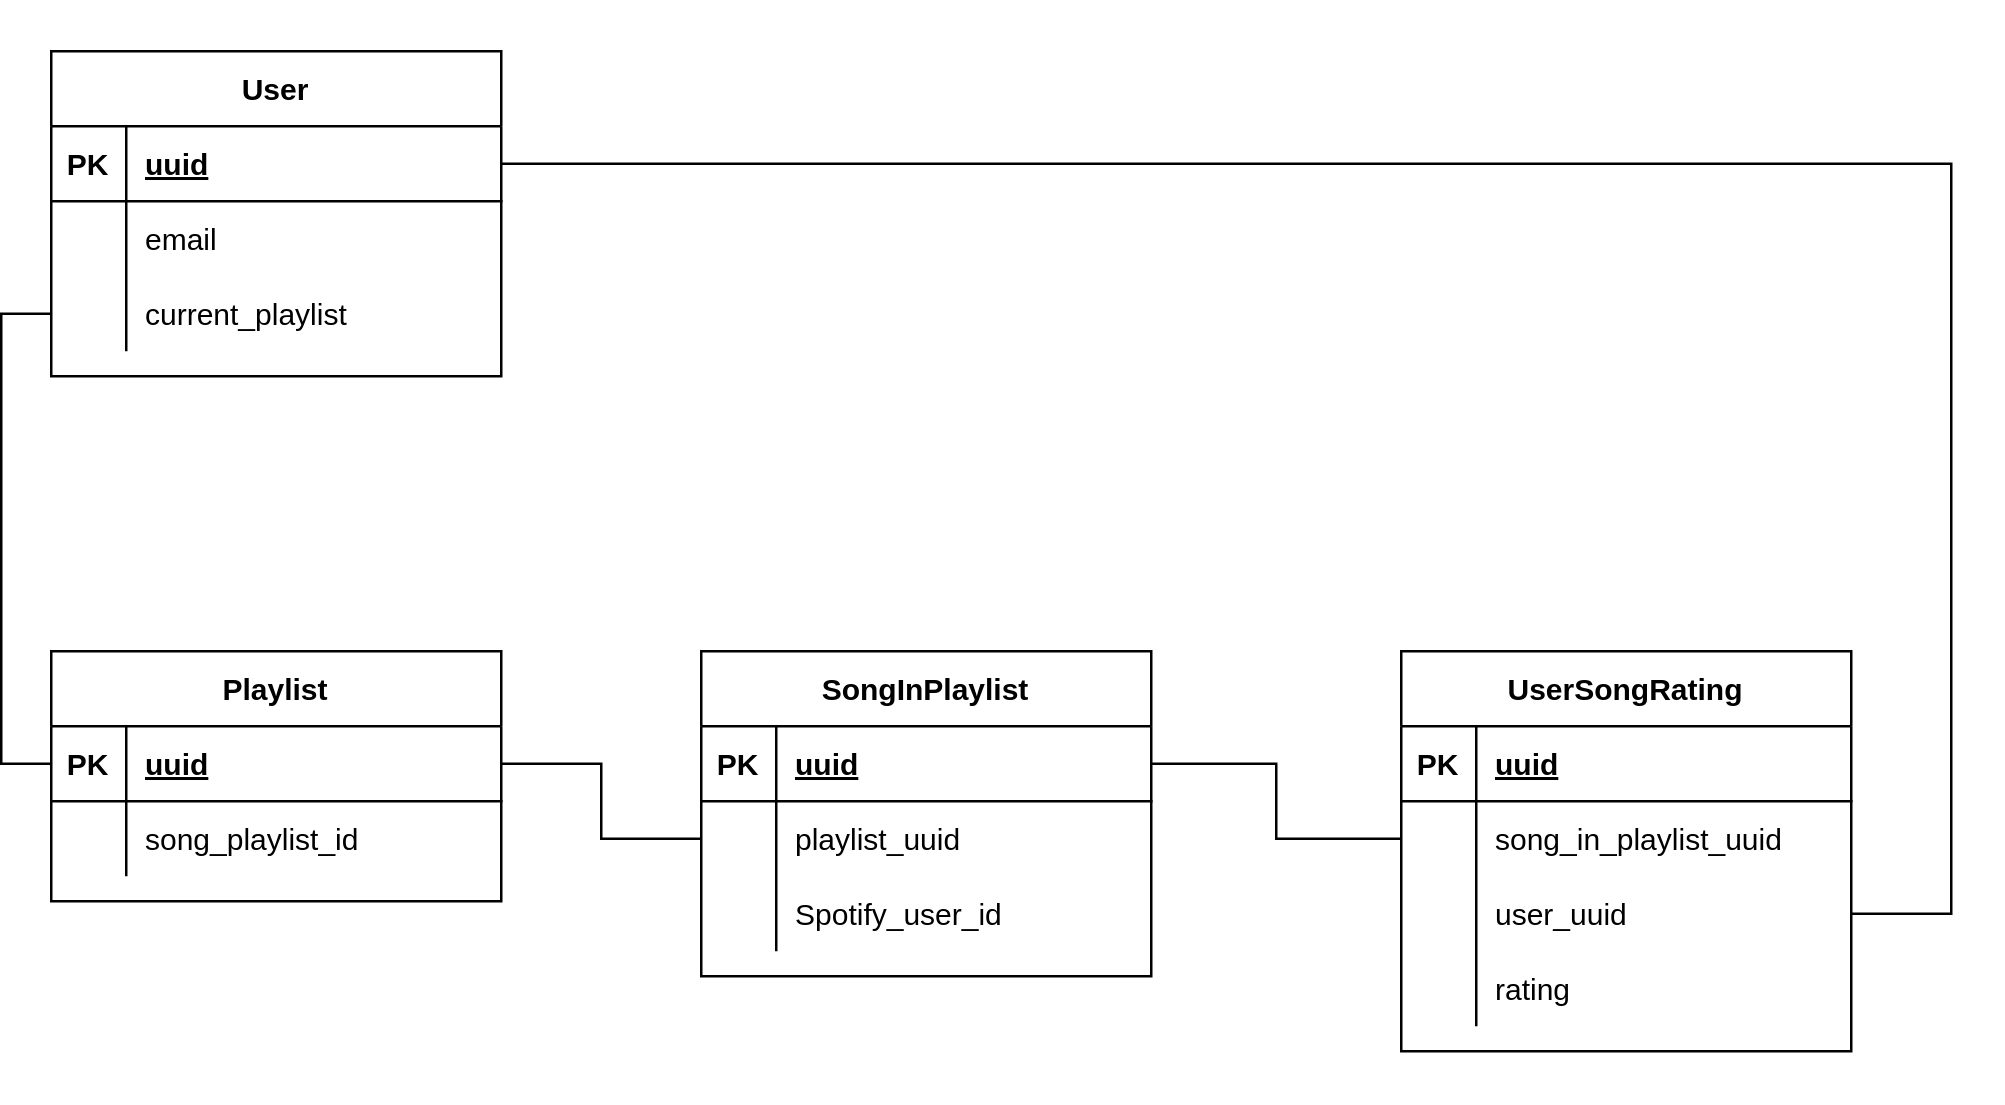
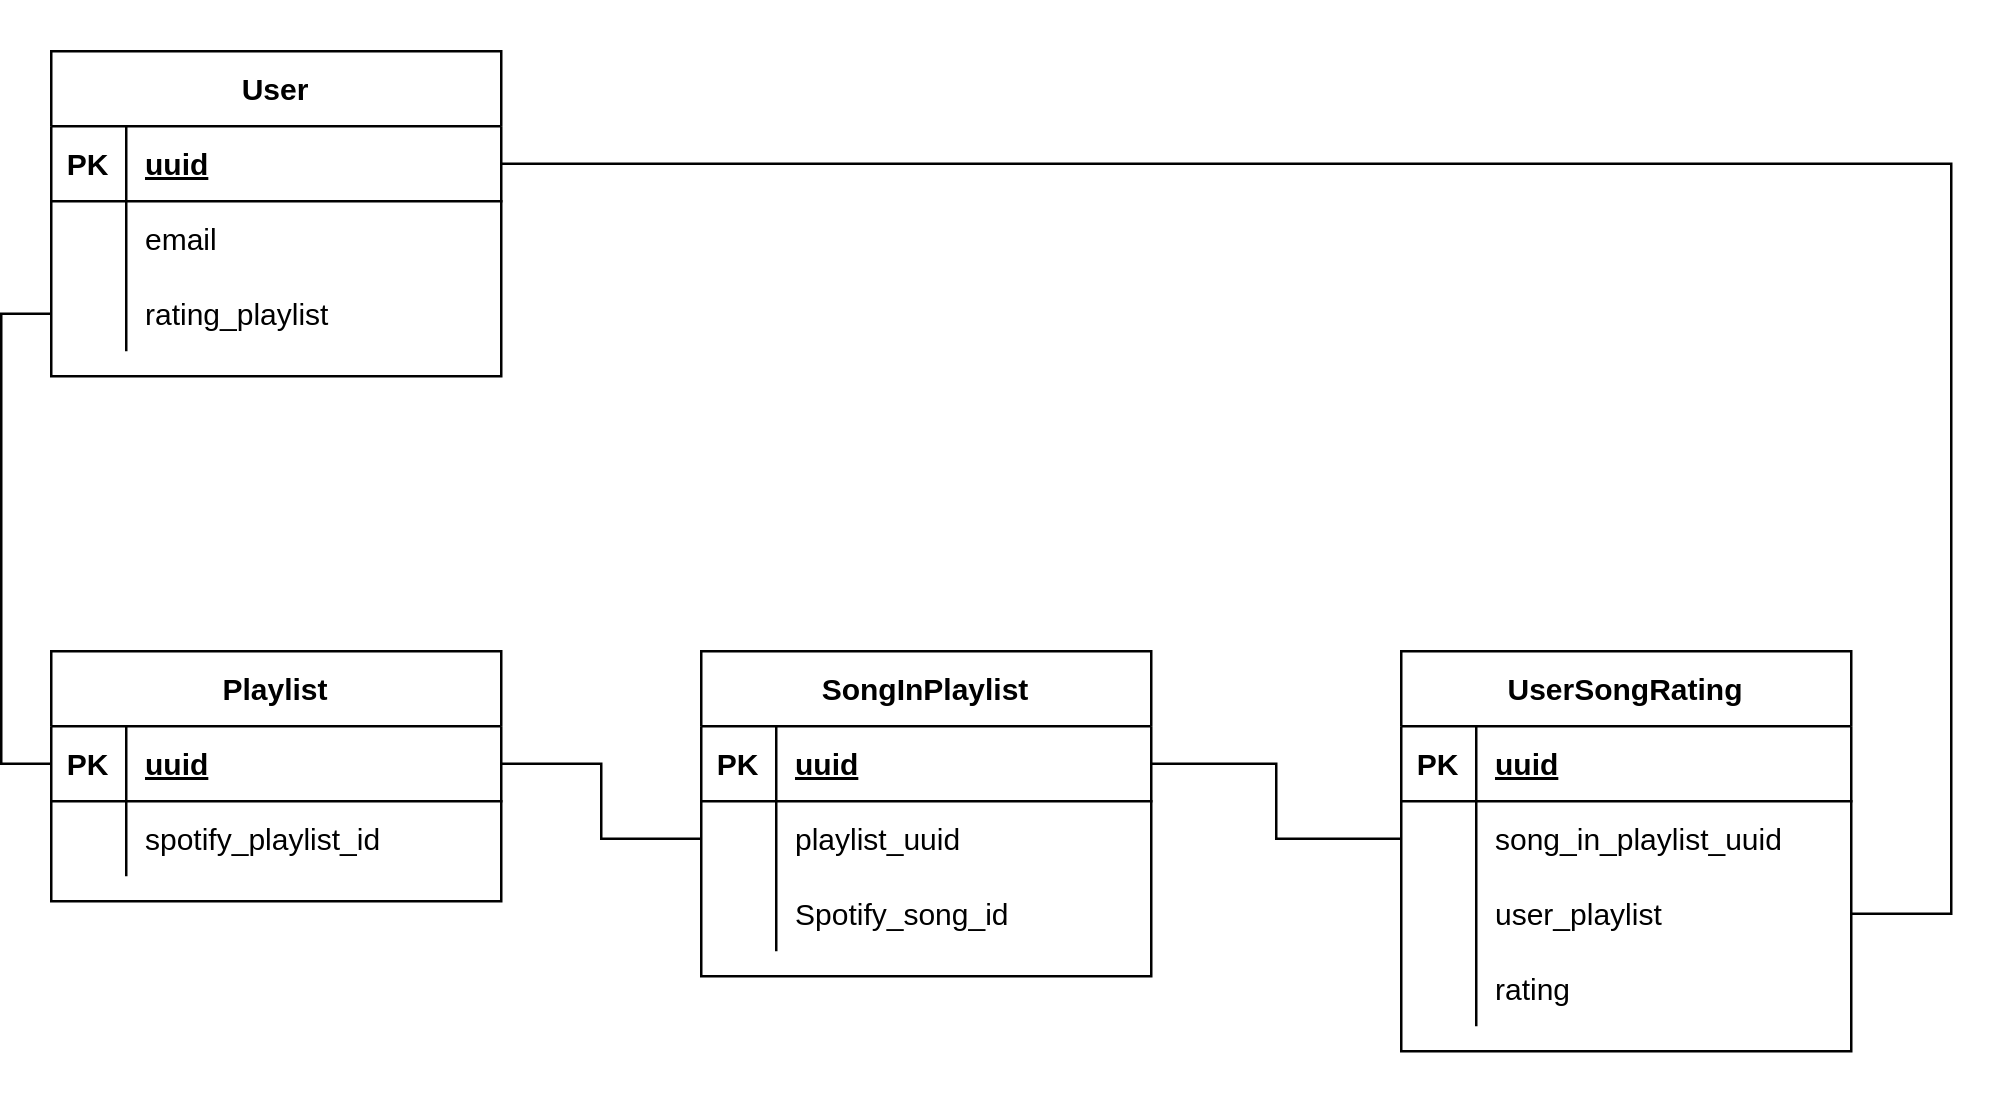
  <mxCell id="0" />
  <mxCell id="1" parent="0" />
  <mxCell id="2" value="Playlist" style="shape=table;startSize=30;container=1;collapsible=1;childLayout=tableLayout;fixedRows=1;rowLines=0;fontStyle=1;align=center;resizeLast=1;" parent="1" vertex="1"><mxGeometry x="20" y="260" width="180" height="100" as="geometry" /></mxCell>
  <mxCell id="3" value="" style="shape=tableRow;horizontal=0;startSize=0;swimlaneHead=0;swimlaneBody=0;fillColor=none;collapsible=0;dropTarget=0;points=[[0,0.5],[1,0.5]];portConstraint=eastwest;top=0;left=0;right=0;bottom=1;" parent="2" vertex="1"><mxGeometry y="30" width="180" height="30" as="geometry" /></mxCell>
  <mxCell id="4" value="PK" style="shape=partialRectangle;connectable=0;fillColor=none;top=0;left=0;bottom=0;right=0;fontStyle=1;overflow=hidden;" parent="3" vertex="1"><mxGeometry width="30" height="30" as="geometry"><mxRectangle width="30" height="30" as="alternateBounds" /></mxGeometry></mxCell>
  <mxCell id="5" value="uuid" style="shape=partialRectangle;connectable=0;fillColor=none;top=0;left=0;bottom=0;right=0;align=left;spacingLeft=6;fontStyle=5;overflow=hidden;" parent="3" vertex="1"><mxGeometry x="30" width="150" height="30" as="geometry"><mxRectangle width="150" height="30" as="alternateBounds" /></mxGeometry></mxCell>
  <mxCell id="6" value="" style="shape=tableRow;horizontal=0;startSize=0;swimlaneHead=0;swimlaneBody=0;fillColor=none;collapsible=0;dropTarget=0;points=[[0,0.5],[1,0.5]];portConstraint=eastwest;top=0;left=0;right=0;bottom=0;" parent="2" vertex="1"><mxGeometry y="60" width="180" height="30" as="geometry" /></mxCell>
  <mxCell id="7" value="" style="shape=partialRectangle;connectable=0;fillColor=none;top=0;left=0;bottom=0;right=0;editable=1;overflow=hidden;" parent="6" vertex="1"><mxGeometry width="30" height="30" as="geometry"><mxRectangle width="30" height="30" as="alternateBounds" /></mxGeometry></mxCell>
- <mxCell id="8" value="song_playlist_id" style="shape=partialRectangle;connectable=0;fillColor=none;top=0;left=0;bottom=0;right=0;align=left;spacingLeft=6;overflow=hidden;" parent="6" vertex="1"><mxGeometry x="30" width="150" height="30" as="geometry"><mxRectangle width="150" height="30" as="alternateBounds" /></mxGeometry></mxCell>
+ <mxCell id="8" value="spotify_playlist_id" style="shape=partialRectangle;connectable=0;fillColor=none;top=0;left=0;bottom=0;right=0;align=left;spacingLeft=6;overflow=hidden;" parent="6" vertex="1"><mxGeometry x="30" width="150" height="30" as="geometry"><mxRectangle width="150" height="30" as="alternateBounds" /></mxGeometry></mxCell>
  <mxCell id="9" value="User" style="shape=table;startSize=30;container=1;collapsible=1;childLayout=tableLayout;fixedRows=1;rowLines=0;fontStyle=1;align=center;resizeLast=1;" parent="1" vertex="1"><mxGeometry x="20" y="20" width="180" height="130" as="geometry" /></mxCell>
  <mxCell id="10" value="" style="shape=tableRow;horizontal=0;startSize=0;swimlaneHead=0;swimlaneBody=0;fillColor=none;collapsible=0;dropTarget=0;points=[[0,0.5],[1,0.5]];portConstraint=eastwest;top=0;left=0;right=0;bottom=1;" parent="9" vertex="1"><mxGeometry y="30" width="180" height="30" as="geometry" /></mxCell>
  <mxCell id="11" value="PK" style="shape=partialRectangle;connectable=0;fillColor=none;top=0;left=0;bottom=0;right=0;fontStyle=1;overflow=hidden;" parent="10" vertex="1"><mxGeometry width="30" height="30" as="geometry"><mxRectangle width="30" height="30" as="alternateBounds" /></mxGeometry></mxCell>
  <mxCell id="12" value="uuid" style="shape=partialRectangle;connectable=0;fillColor=none;top=0;left=0;bottom=0;right=0;align=left;spacingLeft=6;fontStyle=5;overflow=hidden;" parent="10" vertex="1"><mxGeometry x="30" width="150" height="30" as="geometry"><mxRectangle width="150" height="30" as="alternateBounds" /></mxGeometry></mxCell>
  <mxCell id="13" value="" style="shape=tableRow;horizontal=0;startSize=0;swimlaneHead=0;swimlaneBody=0;fillColor=none;collapsible=0;dropTarget=0;points=[[0,0.5],[1,0.5]];portConstraint=eastwest;top=0;left=0;right=0;bottom=0;" parent="9" vertex="1"><mxGeometry y="60" width="180" height="30" as="geometry" /></mxCell>
  <mxCell id="14" value="" style="shape=partialRectangle;connectable=0;fillColor=none;top=0;left=0;bottom=0;right=0;editable=1;overflow=hidden;" parent="13" vertex="1"><mxGeometry width="30" height="30" as="geometry"><mxRectangle width="30" height="30" as="alternateBounds" /></mxGeometry></mxCell>
  <mxCell id="15" value="email" style="shape=partialRectangle;connectable=0;fillColor=none;top=0;left=0;bottom=0;right=0;align=left;spacingLeft=6;overflow=hidden;" parent="13" vertex="1"><mxGeometry x="30" width="150" height="30" as="geometry"><mxRectangle width="150" height="30" as="alternateBounds" /></mxGeometry></mxCell>
  <mxCell id="16" value="" style="shape=tableRow;horizontal=0;startSize=0;swimlaneHead=0;swimlaneBody=0;fillColor=none;collapsible=0;dropTarget=0;points=[[0,0.5],[1,0.5]];portConstraint=eastwest;top=0;left=0;right=0;bottom=0;" parent="9" vertex="1"><mxGeometry y="90" width="180" height="30" as="geometry" /></mxCell>
  <mxCell id="17" value="" style="shape=partialRectangle;connectable=0;fillColor=none;top=0;left=0;bottom=0;right=0;editable=1;overflow=hidden;" parent="16" vertex="1"><mxGeometry width="30" height="30" as="geometry"><mxRectangle width="30" height="30" as="alternateBounds" /></mxGeometry></mxCell>
- <mxCell id="18" value="current_playlist" style="shape=partialRectangle;connectable=0;fillColor=none;top=0;left=0;bottom=0;right=0;align=left;spacingLeft=6;overflow=hidden;" parent="16" vertex="1"><mxGeometry x="30" width="150" height="30" as="geometry"><mxRectangle width="150" height="30" as="alternateBounds" /></mxGeometry></mxCell>
+ <mxCell id="18" value="rating_playlist" style="shape=partialRectangle;connectable=0;fillColor=none;top=0;left=0;bottom=0;right=0;align=left;spacingLeft=6;overflow=hidden;" parent="16" vertex="1"><mxGeometry x="30" width="150" height="30" as="geometry"><mxRectangle width="150" height="30" as="alternateBounds" /></mxGeometry></mxCell>
  <mxCell id="19" value="SongInPlaylist" style="shape=table;startSize=30;container=1;collapsible=1;childLayout=tableLayout;fixedRows=1;rowLines=0;fontStyle=1;align=center;resizeLast=1;" parent="1" vertex="1"><mxGeometry x="280" y="260" width="180" height="130" as="geometry" /></mxCell>
  <mxCell id="20" value="" style="shape=tableRow;horizontal=0;startSize=0;swimlaneHead=0;swimlaneBody=0;fillColor=none;collapsible=0;dropTarget=0;points=[[0,0.5],[1,0.5]];portConstraint=eastwest;top=0;left=0;right=0;bottom=1;" parent="19" vertex="1"><mxGeometry y="30" width="180" height="30" as="geometry" /></mxCell>
  <mxCell id="21" value="PK" style="shape=partialRectangle;connectable=0;fillColor=none;top=0;left=0;bottom=0;right=0;fontStyle=1;overflow=hidden;" parent="20" vertex="1"><mxGeometry width="30" height="30" as="geometry"><mxRectangle width="30" height="30" as="alternateBounds" /></mxGeometry></mxCell>
  <mxCell id="22" value="uuid" style="shape=partialRectangle;connectable=0;fillColor=none;top=0;left=0;bottom=0;right=0;align=left;spacingLeft=6;fontStyle=5;overflow=hidden;" parent="20" vertex="1"><mxGeometry x="30" width="150" height="30" as="geometry"><mxRectangle width="150" height="30" as="alternateBounds" /></mxGeometry></mxCell>
  <mxCell id="23" value="" style="shape=tableRow;horizontal=0;startSize=0;swimlaneHead=0;swimlaneBody=0;fillColor=none;collapsible=0;dropTarget=0;points=[[0,0.5],[1,0.5]];portConstraint=eastwest;top=0;left=0;right=0;bottom=0;" parent="19" vertex="1"><mxGeometry y="60" width="180" height="30" as="geometry" /></mxCell>
  <mxCell id="24" value="" style="shape=partialRectangle;connectable=0;fillColor=none;top=0;left=0;bottom=0;right=0;editable=1;overflow=hidden;" parent="23" vertex="1"><mxGeometry width="30" height="30" as="geometry"><mxRectangle width="30" height="30" as="alternateBounds" /></mxGeometry></mxCell>
  <mxCell id="25" value="playlist_uuid" style="shape=partialRectangle;connectable=0;fillColor=none;top=0;left=0;bottom=0;right=0;align=left;spacingLeft=6;overflow=hidden;" parent="23" vertex="1"><mxGeometry x="30" width="150" height="30" as="geometry"><mxRectangle width="150" height="30" as="alternateBounds" /></mxGeometry></mxCell>
  <mxCell id="26" value="" style="shape=tableRow;horizontal=0;startSize=0;swimlaneHead=0;swimlaneBody=0;fillColor=none;collapsible=0;dropTarget=0;points=[[0,0.5],[1,0.5]];portConstraint=eastwest;top=0;left=0;right=0;bottom=0;" parent="19" vertex="1"><mxGeometry y="90" width="180" height="30" as="geometry" /></mxCell>
  <mxCell id="27" value="" style="shape=partialRectangle;connectable=0;fillColor=none;top=0;left=0;bottom=0;right=0;editable=1;overflow=hidden;" parent="26" vertex="1"><mxGeometry width="30" height="30" as="geometry"><mxRectangle width="30" height="30" as="alternateBounds" /></mxGeometry></mxCell>
- <mxCell id="28" value="Spotify_user_id" style="shape=partialRectangle;connectable=0;fillColor=none;top=0;left=0;bottom=0;right=0;align=left;spacingLeft=6;overflow=hidden;" parent="26" vertex="1"><mxGeometry x="30" width="150" height="30" as="geometry"><mxRectangle width="150" height="30" as="alternateBounds" /></mxGeometry></mxCell>
+ <mxCell id="28" value="Spotify_song_id" style="shape=partialRectangle;connectable=0;fillColor=none;top=0;left=0;bottom=0;right=0;align=left;spacingLeft=6;overflow=hidden;" parent="26" vertex="1"><mxGeometry x="30" width="150" height="30" as="geometry"><mxRectangle width="150" height="30" as="alternateBounds" /></mxGeometry></mxCell>
  <mxCell id="29" value="UserSongRating" style="shape=table;startSize=30;container=1;collapsible=1;childLayout=tableLayout;fixedRows=1;rowLines=0;fontStyle=1;align=center;resizeLast=1;" parent="1" vertex="1"><mxGeometry x="560" y="260" width="180" height="160" as="geometry" /></mxCell>
  <mxCell id="30" value="" style="shape=tableRow;horizontal=0;startSize=0;swimlaneHead=0;swimlaneBody=0;fillColor=none;collapsible=0;dropTarget=0;points=[[0,0.5],[1,0.5]];portConstraint=eastwest;top=0;left=0;right=0;bottom=1;" parent="29" vertex="1"><mxGeometry y="30" width="180" height="30" as="geometry" /></mxCell>
  <mxCell id="31" value="PK" style="shape=partialRectangle;connectable=0;fillColor=none;top=0;left=0;bottom=0;right=0;fontStyle=1;overflow=hidden;" parent="30" vertex="1"><mxGeometry width="30" height="30" as="geometry"><mxRectangle width="30" height="30" as="alternateBounds" /></mxGeometry></mxCell>
  <mxCell id="32" value="uuid" style="shape=partialRectangle;connectable=0;fillColor=none;top=0;left=0;bottom=0;right=0;align=left;spacingLeft=6;fontStyle=5;overflow=hidden;" parent="30" vertex="1"><mxGeometry x="30" width="150" height="30" as="geometry"><mxRectangle width="150" height="30" as="alternateBounds" /></mxGeometry></mxCell>
  <mxCell id="33" value="" style="shape=tableRow;horizontal=0;startSize=0;swimlaneHead=0;swimlaneBody=0;fillColor=none;collapsible=0;dropTarget=0;points=[[0,0.5],[1,0.5]];portConstraint=eastwest;top=0;left=0;right=0;bottom=0;" parent="29" vertex="1"><mxGeometry y="60" width="180" height="30" as="geometry" /></mxCell>
  <mxCell id="34" value="" style="shape=partialRectangle;connectable=0;fillColor=none;top=0;left=0;bottom=0;right=0;editable=1;overflow=hidden;" parent="33" vertex="1"><mxGeometry width="30" height="30" as="geometry"><mxRectangle width="30" height="30" as="alternateBounds" /></mxGeometry></mxCell>
  <mxCell id="35" value="song_in_playlist_uuid" style="shape=partialRectangle;connectable=0;fillColor=none;top=0;left=0;bottom=0;right=0;align=left;spacingLeft=6;overflow=hidden;" parent="33" vertex="1"><mxGeometry x="30" width="150" height="30" as="geometry"><mxRectangle width="150" height="30" as="alternateBounds" /></mxGeometry></mxCell>
  <mxCell id="36" value="" style="shape=tableRow;horizontal=0;startSize=0;swimlaneHead=0;swimlaneBody=0;fillColor=none;collapsible=0;dropTarget=0;points=[[0,0.5],[1,0.5]];portConstraint=eastwest;top=0;left=0;right=0;bottom=0;" parent="29" vertex="1"><mxGeometry y="90" width="180" height="30" as="geometry" /></mxCell>
  <mxCell id="37" value="" style="shape=partialRectangle;connectable=0;fillColor=none;top=0;left=0;bottom=0;right=0;editable=1;overflow=hidden;" parent="36" vertex="1"><mxGeometry width="30" height="30" as="geometry"><mxRectangle width="30" height="30" as="alternateBounds" /></mxGeometry></mxCell>
- <mxCell id="38" value="user_uuid" style="shape=partialRectangle;connectable=0;fillColor=none;top=0;left=0;bottom=0;right=0;align=left;spacingLeft=6;overflow=hidden;" parent="36" vertex="1"><mxGeometry x="30" width="150" height="30" as="geometry"><mxRectangle width="150" height="30" as="alternateBounds" /></mxGeometry></mxCell>
+ <mxCell id="38" value="user_playlist" style="shape=partialRectangle;connectable=0;fillColor=none;top=0;left=0;bottom=0;right=0;align=left;spacingLeft=6;overflow=hidden;" parent="36" vertex="1"><mxGeometry x="30" width="150" height="30" as="geometry"><mxRectangle width="150" height="30" as="alternateBounds" /></mxGeometry></mxCell>
  <mxCell id="39" value="" style="shape=tableRow;horizontal=0;startSize=0;swimlaneHead=0;swimlaneBody=0;fillColor=none;collapsible=0;dropTarget=0;points=[[0,0.5],[1,0.5]];portConstraint=eastwest;top=0;left=0;right=0;bottom=0;" parent="29" vertex="1"><mxGeometry y="120" width="180" height="30" as="geometry" /></mxCell>
  <mxCell id="40" value="" style="shape=partialRectangle;connectable=0;fillColor=none;top=0;left=0;bottom=0;right=0;editable=1;overflow=hidden;" parent="39" vertex="1"><mxGeometry width="30" height="30" as="geometry"><mxRectangle width="30" height="30" as="alternateBounds" /></mxGeometry></mxCell>
  <mxCell id="41" value="rating" style="shape=partialRectangle;connectable=0;fillColor=none;top=0;left=0;bottom=0;right=0;align=left;spacingLeft=6;overflow=hidden;" parent="39" vertex="1"><mxGeometry x="30" width="150" height="30" as="geometry"><mxRectangle width="150" height="30" as="alternateBounds" /></mxGeometry></mxCell>
  <mxCell id="42" style="edgeStyle=orthogonalEdgeStyle;rounded=0;orthogonalLoop=1;jettySize=auto;html=1;entryX=0;entryY=0.5;entryDx=0;entryDy=0;endArrow=none;endFill=0;" parent="1" source="16" target="3" edge="1"><mxGeometry relative="1" as="geometry" /></mxCell>
  <mxCell id="43" style="edgeStyle=orthogonalEdgeStyle;rounded=0;orthogonalLoop=1;jettySize=auto;html=1;entryX=1;entryY=0.5;entryDx=0;entryDy=0;endArrow=none;endFill=0;" parent="1" source="23" target="3" edge="1"><mxGeometry relative="1" as="geometry" /></mxCell>
  <mxCell id="44" style="edgeStyle=orthogonalEdgeStyle;rounded=0;orthogonalLoop=1;jettySize=auto;html=1;endArrow=none;endFill=0;" parent="1" source="33" target="20" edge="1"><mxGeometry relative="1" as="geometry" /></mxCell>
  <mxCell id="45" style="edgeStyle=orthogonalEdgeStyle;rounded=0;orthogonalLoop=1;jettySize=auto;html=1;endArrow=none;endFill=0;" parent="1" source="36" target="10" edge="1"><mxGeometry relative="1" as="geometry"><Array as="points"><mxPoint x="780" y="365" /><mxPoint x="780" y="65" /></Array></mxGeometry></mxCell>
